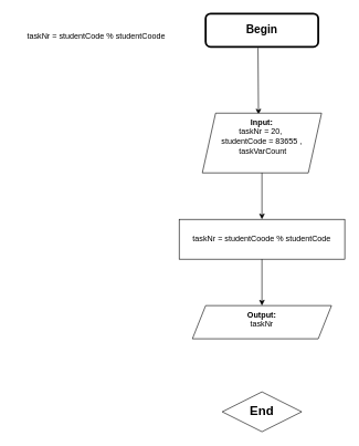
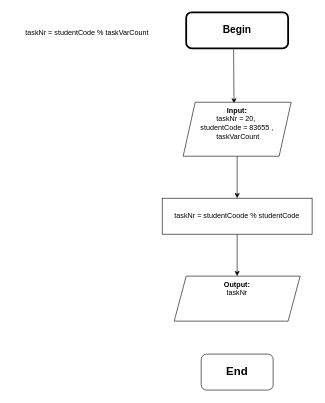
  <mxCell id="0" />
  <mxCell id="1" parent="0" />
- <mxCell id="2" value="Begin" style="rounded=1;whiteSpace=wrap;html=1;strokeWidth=3;fontStyle=1;fontSize=17;" vertex="1" parent="1"><mxGeometry x="310" y="20" width="170" height="50" as="geometry" /></mxCell>
- <mxCell id="3" value="taskNr = studentCode % studentCoode" style="text;html=1;strokeColor=none;fillColor=none;align=center;verticalAlign=middle;whiteSpace=wrap;rounded=0;" vertex="1" parent="1"><mxGeometry x="20" y="30" width="250" height="50" as="geometry" /></mxCell>
+ <mxCell id="2" value="Begin" style="rounded=1;whiteSpace=wrap;html=1;strokeWidth=3;fontStyle=1;fontSize=17;" vertex="1" parent="1"><mxGeometry x="310" y="20" width="170" height="60" as="geometry" /></mxCell>
+ <mxCell id="3" value="taskNr = studentCode % taskVarCount" style="text;html=1;strokeColor=none;fillColor=none;align=center;verticalAlign=middle;whiteSpace=wrap;rounded=0;" vertex="1" parent="1"><mxGeometry x="20" y="30" width="250" height="50" as="geometry" /></mxCell>
  <mxCell id="4" value="" style="endArrow=classic;html=1;rounded=0;exitX=0.465;exitY=1.033;exitDx=0;exitDy=0;exitPerimeter=0;entryX=0.471;entryY=0.022;entryDx=0;entryDy=0;entryPerimeter=0;" edge="1" parent="1" source="2" target="5"><mxGeometry width="50" height="50" relative="1" as="geometry"><mxPoint x="390" y="90" as="sourcePoint" /><mxPoint x="390" y="180" as="targetPoint" /></mxGeometry></mxCell>
  <mxCell id="5" value="&lt;div style=&quot;&quot;&gt;&lt;b&gt;Input:&lt;/b&gt;&lt;/div&gt;&lt;div style=&quot;&quot;&gt;&lt;span style=&quot;background-color: initial;&quot;&gt;taskNr = 20,&amp;nbsp;&lt;/span&gt;&lt;/div&gt;&lt;div style=&quot;&quot;&gt;&lt;span style=&quot;background-color: initial;&quot;&gt;studentCode = 83655 ,&lt;/span&gt;&lt;/div&gt;&lt;div style=&quot;&quot;&gt;&lt;span style=&quot;background-color: initial;&quot;&gt;&amp;nbsp;taskVarCount&lt;/span&gt;&lt;/div&gt;" style="shape=parallelogram;perimeter=parallelogramPerimeter;whiteSpace=wrap;html=1;fixedSize=1;align=center;horizontal=1;verticalAlign=top;" vertex="1" parent="1"><mxGeometry x="305" y="170" width="180" height="90" as="geometry" /></mxCell>
  <mxCell id="6" value="" style="endArrow=classic;html=1;rounded=0;exitX=0.5;exitY=1;exitDx=0;exitDy=0;" edge="1" parent="1" source="5" target="7"><mxGeometry width="50" height="50" relative="1" as="geometry"><mxPoint x="380" y="340" as="sourcePoint" /><mxPoint x="395" y="330" as="targetPoint" /></mxGeometry></mxCell>
  <mxCell id="7" value="taskNr = studentCoode % studentCode" style="rounded=0;whiteSpace=wrap;html=1;" vertex="1" parent="1"><mxGeometry x="270" y="330" width="250" height="60" as="geometry" /></mxCell>
- <mxCell id="8" value="&lt;b&gt;Output:&lt;/b&gt;&lt;br&gt;taskNr" style="shape=parallelogram;perimeter=parallelogramPerimeter;whiteSpace=wrap;html=1;fixedSize=1;verticalAlign=top;" vertex="1" parent="1"><mxGeometry x="290" y="460" width="210" height="50" as="geometry" /></mxCell>
+ <mxCell id="8" value="&lt;b&gt;Output:&lt;/b&gt;&lt;br&gt;taskNr" style="shape=parallelogram;perimeter=parallelogramPerimeter;whiteSpace=wrap;html=1;fixedSize=1;verticalAlign=top;" vertex="1" parent="1"><mxGeometry x="290" y="460" width="210" height="75" as="geometry" /></mxCell>
  <mxCell id="9" value="" style="endArrow=classic;html=1;rounded=0;exitX=0.5;exitY=1;exitDx=0;exitDy=0;entryX=0.5;entryY=0;entryDx=0;entryDy=0;" edge="1" parent="1" source="7" target="8"><mxGeometry width="50" height="50" relative="1" as="geometry"><mxPoint x="380" y="340" as="sourcePoint" /><mxPoint x="430" y="290" as="targetPoint" /></mxGeometry></mxCell>
- <mxCell id="10" value="End" style="rhombus;whiteSpace=wrap;html=1;fontStyle=1;fontSize=19;" vertex="1" parent="1"><mxGeometry x="335" y="590" width="120" height="60" as="geometry" /></mxCell>
+ <mxCell id="10" value="End" style="rounded=1;whiteSpace=wrap;html=1;fontStyle=1;fontSize=19;" vertex="1" parent="1"><mxGeometry x="335" y="590" width="120" height="60" as="geometry" /></mxCell>
